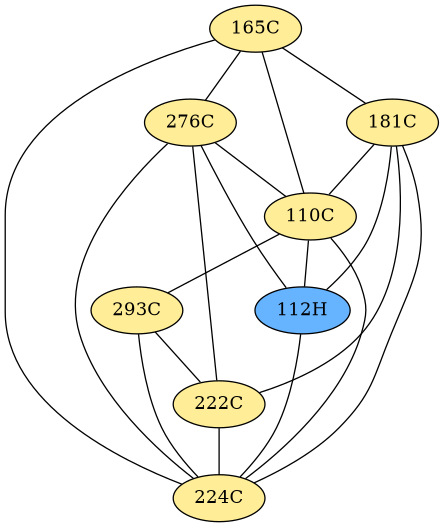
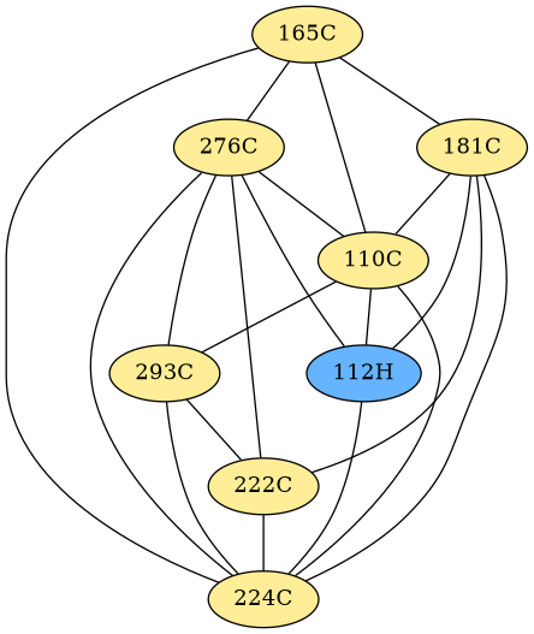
  graph {
    node [fillcolor="#FFED97" style=radial]
    edge [penwidth=1]
    "165C"
    "224C"
    "276C"
    "181C"
    "110C"
    "293C"
    "222C"
    "112H" [fillcolor="#66B3FF"]
    "165C" -- "224C"
    "165C" -- "276C"
    "165C" -- "181C"
    "165C" -- "110C"
    "276C" -- "224C"
    "276C" -- "110C"
+   "276C" -- "293C"
    "276C" -- "222C"
    "276C" -- "112H"
    "181C" -- "224C"
    "181C" -- "110C"
    "181C" -- "222C"
    "181C" -- "112H"
    "110C" -- "224C"
    "110C" -- "293C"
    "110C" -- "112H"
    "293C" -- "224C"
    "293C" -- "222C"
    "222C" -- "224C"
    "112H" -- "224C"
  }
